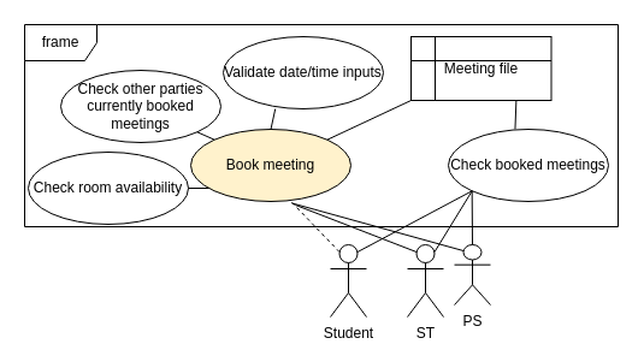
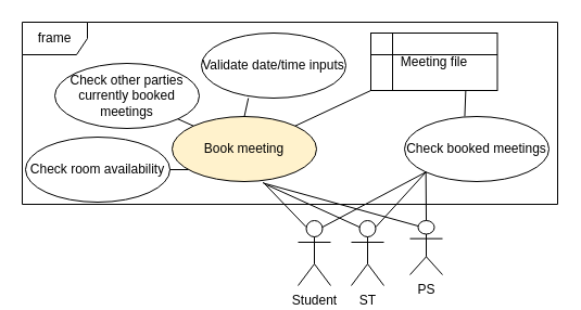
  <mxCell id="0" />
  <mxCell id="1" parent="0" />
  <mxCell id="2" value="Student" style="shape=umlActor;verticalLabelPosition=bottom;verticalAlign=top;html=1;outlineConnect=0;" vertex="1" parent="1"><mxGeometry x="274" y="203" width="30" height="60" as="geometry" /></mxCell>
  <mxCell id="3" value="PS" style="shape=umlActor;verticalLabelPosition=bottom;verticalAlign=top;html=1;outlineConnect=0;" vertex="1" parent="1"><mxGeometry x="377" y="203" width="30" height="50" as="geometry" /></mxCell>
- <mxCell id="4" value="ST" style="shape=umlActor;verticalLabelPosition=bottom;verticalAlign=top;html=1;outlineConnect=0;" vertex="1" parent="1"><mxGeometry x="338" y="203" width="30" height="60" as="geometry" /></mxCell>
+ <mxCell id="4" value="ST" style="shape=umlActor;verticalLabelPosition=bottom;verticalAlign=top;html=1;outlineConnect=0;" vertex="1" parent="1"><mxGeometry x="323" y="203" width="30" height="60" as="geometry" /></mxCell>
  <mxCell id="5" value="Check other parties currently booked meetings" style="ellipse;whiteSpace=wrap;html=1;" vertex="1" parent="1"><mxGeometry x="50" y="58" width="133" height="60" as="geometry" /></mxCell>
  <mxCell id="6" value="Check room availability" style="ellipse;whiteSpace=wrap;html=1;" vertex="1" parent="1"><mxGeometry x="23" y="126" width="133" height="60" as="geometry" /></mxCell>
  <mxCell id="7" value="Validate date/time inputs" style="ellipse;whiteSpace=wrap;html=1;" vertex="1" parent="1"><mxGeometry x="185" y="30" width="133" height="60" as="geometry" /></mxCell>
  <mxCell id="8" value="Check booked meetings" style="ellipse;whiteSpace=wrap;html=1;" vertex="1" parent="1"><mxGeometry x="372" y="107" width="133" height="60" as="geometry" /></mxCell>
  <mxCell id="9" value="Meeting file" style="shape=internalStorage;whiteSpace=wrap;html=1;backgroundOutline=1;" vertex="1" parent="1"><mxGeometry x="341" y="30" width="116.5" height="53" as="geometry" /></mxCell>
  <mxCell id="10" value="frame" style="shape=umlFrame;whiteSpace=wrap;html=1;pointerEvents=0;" vertex="1" parent="1"><mxGeometry x="20" y="20" width="493" height="168" as="geometry" /></mxCell>
- <mxCell id="11" value="" style="endArrow=none;html=1;rounded=0;exitX=0.25;exitY=0.1;exitDx=0;exitDy=0;exitPerimeter=0;entryX=0.63;entryY=1.01;entryDx=0;entryDy=0;entryPerimeter=0;dashed=1;" edge="1" parent="1" source="2" target="17"><mxGeometry width="50" height="50" relative="1" as="geometry"><mxPoint x="204" y="178" as="sourcePoint" /><mxPoint x="254" y="128" as="targetPoint" /></mxGeometry></mxCell>
+ <mxCell id="11" value="" style="endArrow=none;html=1;rounded=0;exitX=0.25;exitY=0.1;exitDx=0;exitDy=0;exitPerimeter=0;entryX=0.63;entryY=1.01;entryDx=0;entryDy=0;entryPerimeter=0;" edge="1" parent="1" source="2" target="17"><mxGeometry width="50" height="50" relative="1" as="geometry"><mxPoint x="204" y="178" as="sourcePoint" /><mxPoint x="254" y="128" as="targetPoint" /></mxGeometry></mxCell>
  <mxCell id="12" value="" style="endArrow=none;html=1;rounded=0;exitX=0.25;exitY=0.1;exitDx=0;exitDy=0;exitPerimeter=0;entryX=0.654;entryY=1.05;entryDx=0;entryDy=0;entryPerimeter=0;" edge="1" parent="1" source="4" target="17"><mxGeometry width="50" height="50" relative="1" as="geometry"><mxPoint x="292" y="219" as="sourcePoint" /><mxPoint x="252" y="178" as="targetPoint" /></mxGeometry></mxCell>
  <mxCell id="13" value="" style="endArrow=none;html=1;rounded=0;exitX=0.25;exitY=0.1;exitDx=0;exitDy=0;exitPerimeter=0;entryX=0.63;entryY=1.023;entryDx=0;entryDy=0;entryPerimeter=0;" edge="1" parent="1" source="3" target="17"><mxGeometry width="50" height="50" relative="1" as="geometry"><mxPoint x="302" y="229" as="sourcePoint" /><mxPoint x="262" y="188" as="targetPoint" /></mxGeometry></mxCell>
  <mxCell id="14" value="" style="endArrow=none;html=1;rounded=0;entryX=1;entryY=0.5;entryDx=0;entryDy=0;" edge="1" parent="1" target="6"><mxGeometry width="50" height="50" relative="1" as="geometry"><mxPoint x="179" y="156" as="sourcePoint" /><mxPoint x="272" y="198" as="targetPoint" /></mxGeometry></mxCell>
  <mxCell id="15" value="" style="endArrow=none;html=1;rounded=0;exitX=0;exitY=0;exitDx=0;exitDy=0;entryX=1;entryY=1;entryDx=0;entryDy=0;" edge="1" parent="1" source="17" target="5"><mxGeometry width="50" height="50" relative="1" as="geometry"><mxPoint x="322" y="249" as="sourcePoint" /><mxPoint x="282" y="208" as="targetPoint" /></mxGeometry></mxCell>
  <mxCell id="16" value="" style="endArrow=none;html=1;rounded=0;exitX=0.5;exitY=0;exitDx=0;exitDy=0;entryX=0.325;entryY=1;entryDx=0;entryDy=0;entryPerimeter=0;" edge="1" parent="1" source="17" target="7"><mxGeometry width="50" height="50" relative="1" as="geometry"><mxPoint x="332" y="259" as="sourcePoint" /><mxPoint x="292" y="218" as="targetPoint" /></mxGeometry></mxCell>
  <mxCell id="17" value="Book meeting" style="ellipse;whiteSpace=wrap;html=1;fillColor=#fff2cc;" vertex="1" parent="1"><mxGeometry x="158" y="107" width="133" height="60" as="geometry" /></mxCell>
  <mxCell id="18" value="" style="endArrow=none;html=1;rounded=0;exitX=0.75;exitY=0.1;exitDx=0;exitDy=0;exitPerimeter=0;entryX=0;entryY=1;entryDx=0;entryDy=0;" edge="1" parent="1" source="2" target="8"><mxGeometry width="50" height="50" relative="1" as="geometry"><mxPoint x="342" y="269" as="sourcePoint" /><mxPoint x="302" y="228" as="targetPoint" /></mxGeometry></mxCell>
  <mxCell id="19" value="" style="endArrow=none;html=1;rounded=0;exitX=0;exitY=1;exitDx=0;exitDy=0;entryX=0.75;entryY=0.1;entryDx=0;entryDy=0;entryPerimeter=0;" edge="1" parent="1" source="8" target="4"><mxGeometry width="50" height="50" relative="1" as="geometry"><mxPoint x="352" y="279" as="sourcePoint" /><mxPoint x="312" y="238" as="targetPoint" /></mxGeometry></mxCell>
  <mxCell id="20" value="" style="endArrow=none;html=1;rounded=0;exitX=0;exitY=1;exitDx=0;exitDy=0;entryX=0.5;entryY=0;entryDx=0;entryDy=0;entryPerimeter=0;" edge="1" parent="1" source="8" target="3"><mxGeometry width="50" height="50" relative="1" as="geometry"><mxPoint x="362" y="289" as="sourcePoint" /><mxPoint x="322" y="248" as="targetPoint" /></mxGeometry></mxCell>
  <mxCell id="21" value="" style="endArrow=none;html=1;rounded=0;exitX=0;exitY=1;exitDx=0;exitDy=0;entryX=1;entryY=0;entryDx=0;entryDy=0;" edge="1" parent="1" source="9" target="17"><mxGeometry width="50" height="50" relative="1" as="geometry"><mxPoint x="372" y="299" as="sourcePoint" /><mxPoint x="332" y="258" as="targetPoint" /></mxGeometry></mxCell>
  <mxCell id="22" value="" style="endArrow=none;html=1;rounded=0;exitX=0.417;exitY=-0.003;exitDx=0;exitDy=0;exitPerimeter=0;entryX=0.75;entryY=1;entryDx=0;entryDy=0;" edge="1" parent="1" source="8" target="9"><mxGeometry width="50" height="50" relative="1" as="geometry"><mxPoint x="382" y="309" as="sourcePoint" /><mxPoint x="342" y="268" as="targetPoint" /></mxGeometry></mxCell>
